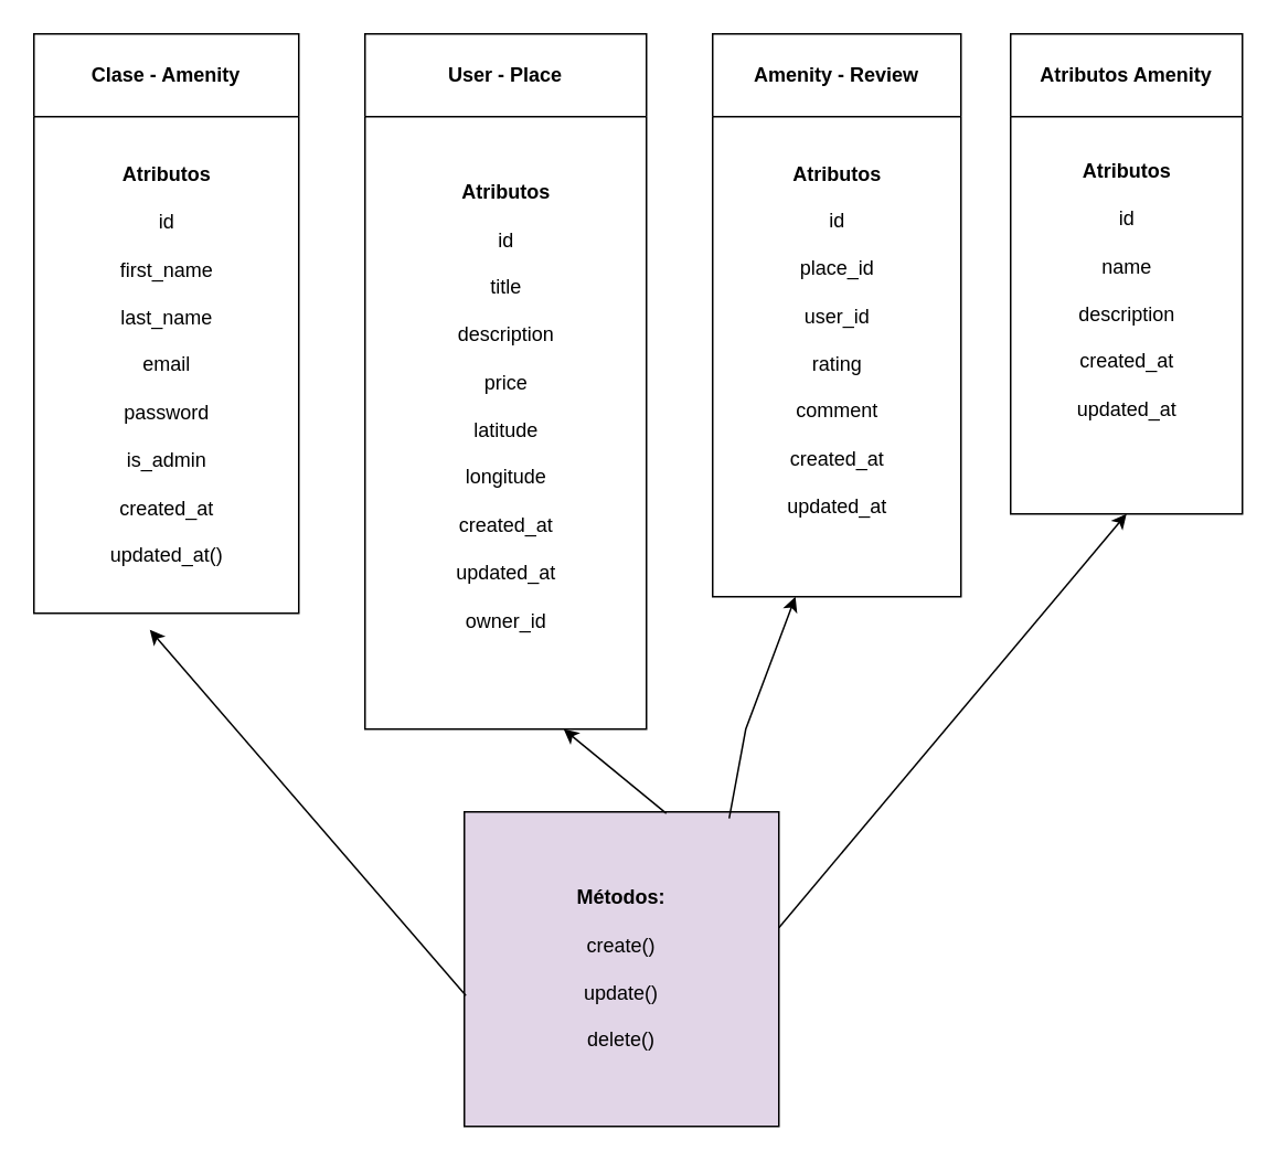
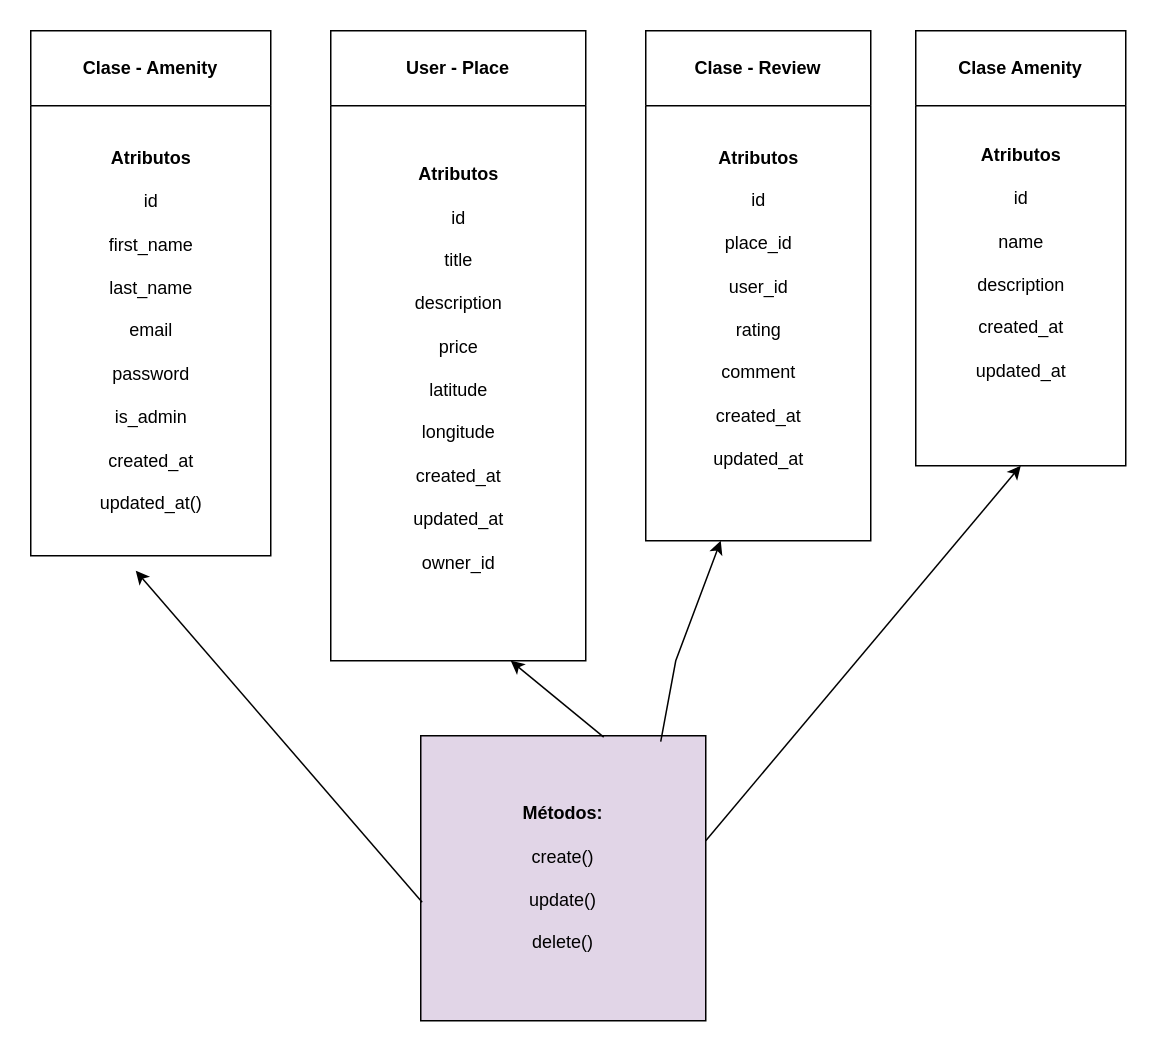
  <mxCell id="0" />
  <mxCell id="1" parent="0" />
  <mxCell id="2" value="Clase - Amenity" style="swimlane;whiteSpace=wrap;html=1;startSize=50;" vertex="1" parent="1"><mxGeometry x="20" y="20" width="160" height="350" as="geometry"><mxRectangle x="320" y="200" width="110" height="30" as="alternateBounds" /></mxGeometry></mxCell>
  <mxCell id="3" value="&lt;p data-end=&quot;431&quot; data-start=&quot;329&quot;&gt;&lt;strong data-end=&quot;343&quot; data-start=&quot;329&quot;&gt;Atributos&lt;/strong&gt;&lt;br data-end=&quot;346&quot; data-start=&quot;343&quot;&gt;&lt;br&gt;id&lt;br data-end=&quot;351&quot; data-start=&quot;348&quot;&gt;&lt;br&gt;first_name&lt;br data-end=&quot;364&quot; data-start=&quot;361&quot;&gt;&lt;br&gt;last_name&lt;br data-end=&quot;376&quot; data-start=&quot;373&quot;&gt;&lt;br&gt;email&lt;br data-end=&quot;384&quot; data-start=&quot;381&quot;&gt;&lt;br&gt;password&lt;br data-end=&quot;395&quot; data-start=&quot;392&quot;&gt;&lt;br&gt;is_admin&lt;br data-end=&quot;406&quot; data-start=&quot;403&quot;&gt;&lt;br&gt;created_at&lt;br data-end=&quot;419&quot; data-start=&quot;416&quot;&gt;&lt;br&gt;updated_at&lt;span style=&quot;background-color: transparent; color: light-dark(rgb(0, 0, 0), rgb(255, 255, 255));&quot;&gt;()&lt;/span&gt;&lt;/p&gt;" style="text;html=1;align=center;verticalAlign=middle;resizable=0;points=[];autosize=1;strokeColor=none;fillColor=none;" vertex="1" parent="2"><mxGeometry x="35" y="60" width="90" height="280" as="geometry" /></mxCell>
  <mxCell id="4" value="User - Place" style="swimlane;whiteSpace=wrap;html=1;startSize=50;" vertex="1" parent="1"><mxGeometry x="220" y="20" width="170" height="420" as="geometry" /></mxCell>
  <mxCell id="5" value="&lt;p data-end=&quot;618&quot; data-start=&quot;507&quot;&gt;&lt;strong data-end=&quot;521&quot; data-start=&quot;507&quot;&gt;Atributos&lt;/strong&gt;&lt;br data-end=&quot;524&quot; data-start=&quot;521&quot;&gt;&lt;br&gt;id&lt;br data-end=&quot;529&quot; data-start=&quot;526&quot;&gt;&lt;br&gt;title&lt;br data-end=&quot;537&quot; data-start=&quot;534&quot;&gt;&lt;br&gt;description&lt;br data-end=&quot;551&quot; data-start=&quot;548&quot;&gt;&lt;br&gt;price&lt;br data-end=&quot;559&quot; data-start=&quot;556&quot;&gt;&lt;br&gt;latitude&lt;br data-end=&quot;570&quot; data-start=&quot;567&quot;&gt;&lt;br&gt;longitude&lt;br data-end=&quot;582&quot; data-start=&quot;579&quot;&gt;&lt;br&gt;created_at&lt;br data-end=&quot;595&quot; data-start=&quot;592&quot;&gt;&lt;br&gt;updated_at&lt;br data-end=&quot;608&quot; data-start=&quot;605&quot;&gt;&lt;br&gt;owner_id&lt;/p&gt;" style="text;html=1;align=center;verticalAlign=middle;resizable=0;points=[];autosize=1;strokeColor=none;fillColor=none;" vertex="1" parent="4"><mxGeometry x="45" y="70" width="80" height="310" as="geometry" /></mxCell>
- <mxCell id="6" value="Amenity - Review" style="swimlane;whiteSpace=wrap;html=1;startSize=50;" vertex="1" parent="1"><mxGeometry x="430" y="20" width="150" height="340" as="geometry" /></mxCell>
+ <mxCell id="6" value="Clase - Review" style="swimlane;whiteSpace=wrap;html=1;startSize=50;" vertex="1" parent="1"><mxGeometry x="430" y="20" width="150" height="340" as="geometry" /></mxCell>
  <mxCell id="7" value="&lt;strong data-end=&quot;709&quot; data-start=&quot;695&quot;&gt;Atributos&lt;/strong&gt;&lt;br data-end=&quot;712&quot; data-start=&quot;709&quot;&gt;&lt;br&gt;id&lt;br data-end=&quot;717&quot; data-start=&quot;714&quot;&gt;&lt;br&gt;place_id&lt;br data-end=&quot;728&quot; data-start=&quot;725&quot;&gt;&lt;br&gt;user_id&lt;br data-end=&quot;738&quot; data-start=&quot;735&quot;&gt;&lt;br&gt;rating&lt;br data-end=&quot;747&quot; data-start=&quot;744&quot;&gt;&lt;br&gt;comment&lt;br data-end=&quot;757&quot; data-start=&quot;754&quot;&gt;&lt;br&gt;created_at&lt;br data-end=&quot;770&quot; data-start=&quot;767&quot;&gt;&lt;br&gt;updated_at" style="text;html=1;align=center;verticalAlign=middle;resizable=0;points=[];autosize=1;strokeColor=none;fillColor=none;" vertex="1" parent="6"><mxGeometry x="35" y="70" width="80" height="230" as="geometry" /></mxCell>
- <mxCell id="8" value="Atributos Amenity" style="swimlane;whiteSpace=wrap;html=1;startSize=50;" vertex="1" parent="1"><mxGeometry x="610" y="20" width="140" height="290" as="geometry" /></mxCell>
+ <mxCell id="8" value="Clase Amenity" style="swimlane;whiteSpace=wrap;html=1;startSize=50;" vertex="1" parent="1"><mxGeometry x="610" y="20" width="140" height="290" as="geometry" /></mxCell>
  <mxCell id="9" value="&lt;strong data-end=&quot;874&quot; data-start=&quot;860&quot;&gt;Atributos&lt;/strong&gt;&lt;br data-end=&quot;877&quot; data-start=&quot;874&quot;&gt;&lt;br&gt;id&lt;br data-end=&quot;882&quot; data-start=&quot;879&quot;&gt;&lt;br&gt;name&lt;br data-end=&quot;889&quot; data-start=&quot;886&quot;&gt;&lt;br&gt;description&lt;br data-end=&quot;903&quot; data-start=&quot;900&quot;&gt;&lt;br&gt;created_at&lt;br data-end=&quot;916&quot; data-start=&quot;913&quot;&gt;&lt;br&gt;updated_at" style="text;html=1;align=center;verticalAlign=middle;resizable=0;points=[];autosize=1;strokeColor=none;fillColor=none;" vertex="1" parent="8"><mxGeometry x="30" y="70" width="80" height="170" as="geometry" /></mxCell>
  <mxCell id="10" value="&lt;strong data-end=&quot;942&quot; data-start=&quot;930&quot;&gt;Métodos:&lt;/strong&gt;&lt;br data-end=&quot;945&quot; data-start=&quot;942&quot;&gt;&lt;br/&gt;create()&lt;br data-end=&quot;956&quot; data-start=&quot;953&quot;&gt;&lt;br/&gt;update()&lt;br data-end=&quot;967&quot; data-start=&quot;964&quot;&gt;&lt;br/&gt;delete()" style="rounded=0;whiteSpace=wrap;html=1;fillColor=#e1d5e7;" vertex="1" parent="1"><mxGeometry x="280" y="490" width="190" height="190" as="geometry" /></mxCell>
  <mxCell id="11" value="" style="endArrow=classic;html=1;rounded=0;exitX=0.005;exitY=0.584;exitDx=0;exitDy=0;exitPerimeter=0;" edge="1" parent="1" source="10"><mxGeometry width="50" height="50" relative="1" as="geometry"><mxPoint x="70" y="370" as="sourcePoint" /><mxPoint x="90" y="380" as="targetPoint" /><Array as="points"><mxPoint x="280" y="600" /></Array></mxGeometry></mxCell>
  <mxCell id="12" value="" style="endArrow=classic;html=1;rounded=0;entryX=0.5;entryY=1;entryDx=0;entryDy=0;" edge="1" parent="1" target="8"><mxGeometry width="50" height="50" relative="1" as="geometry"><mxPoint x="470" y="560" as="sourcePoint" /><mxPoint x="520" y="510" as="targetPoint" /></mxGeometry></mxCell>
  <mxCell id="13" value="" style="endArrow=classic;html=1;rounded=0;exitX=0.842;exitY=0.021;exitDx=0;exitDy=0;exitPerimeter=0;" edge="1" parent="1" source="10"><mxGeometry width="50" height="50" relative="1" as="geometry"><mxPoint x="400" y="400" as="sourcePoint" /><mxPoint x="480" y="360" as="targetPoint" /><Array as="points"><mxPoint x="450" y="440" /></Array></mxGeometry></mxCell>
  <mxCell id="14" value="" style="endArrow=classic;html=1;rounded=0;exitX=0.642;exitY=0.005;exitDx=0;exitDy=0;exitPerimeter=0;" edge="1" parent="1" source="10"><mxGeometry width="50" height="50" relative="1" as="geometry"><mxPoint x="400" y="400" as="sourcePoint" /><mxPoint x="340" y="440" as="targetPoint" /></mxGeometry></mxCell>
